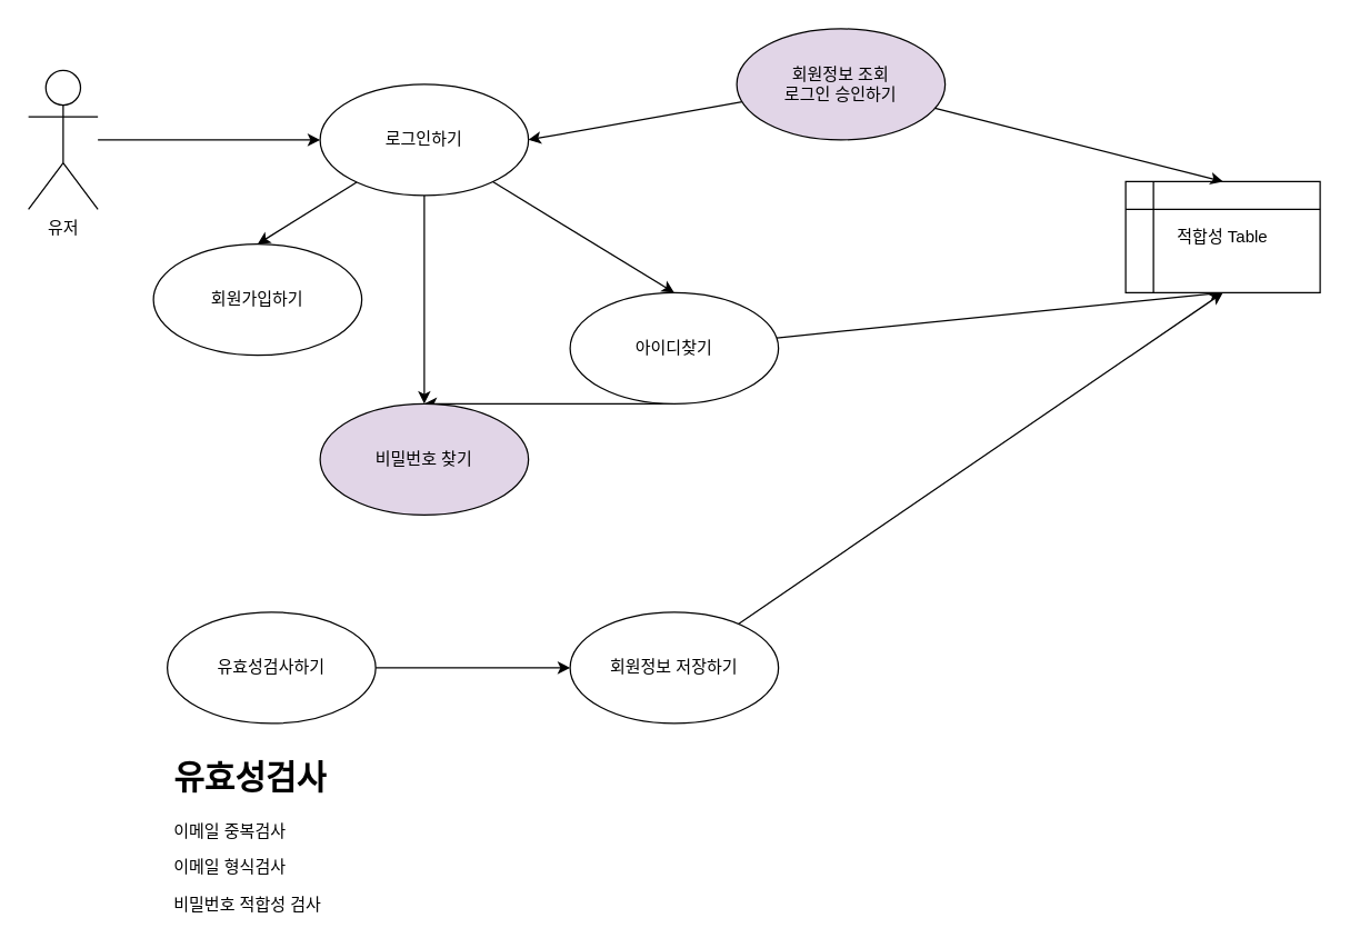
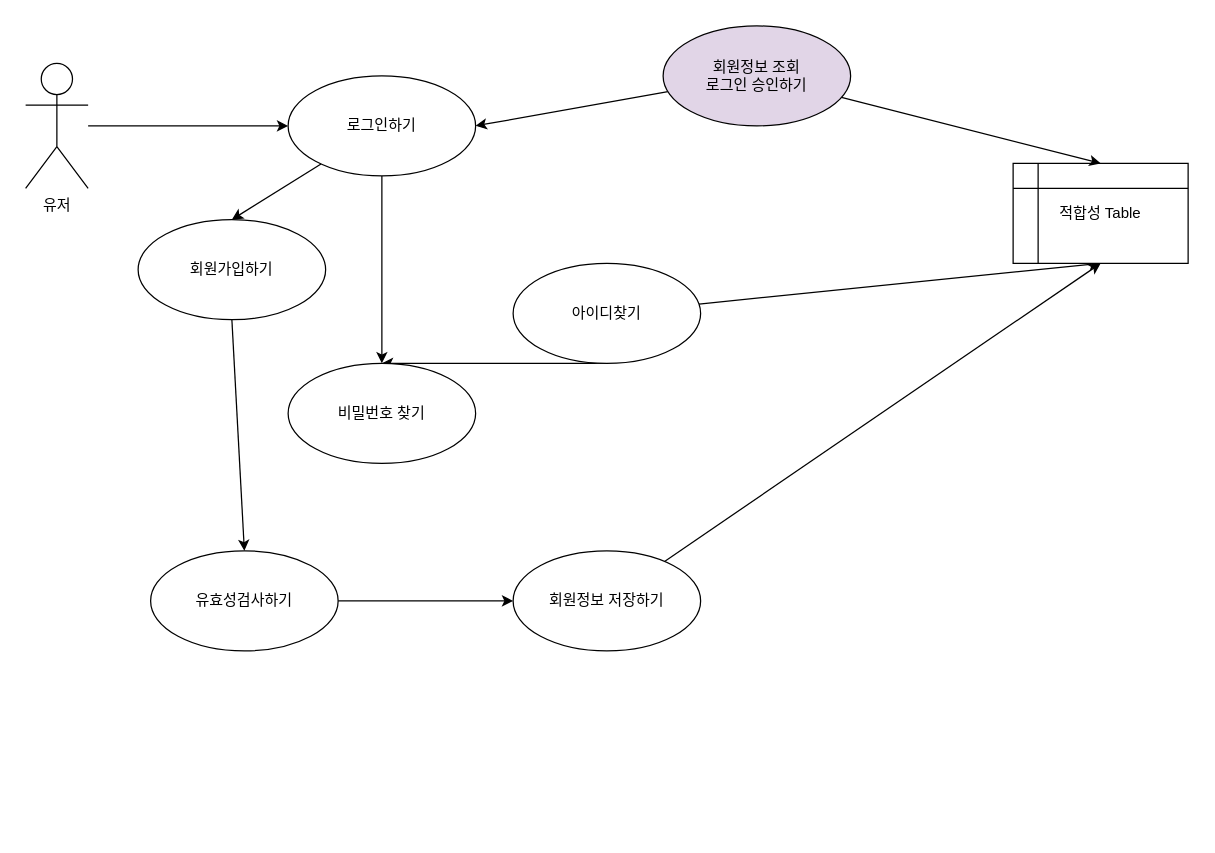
  <mxCell id="0" />
  <mxCell id="1" parent="0" />
  <mxCell id="2" style="edgeStyle=orthogonalEdgeStyle;rounded=0;orthogonalLoop=1;jettySize=auto;html=1;entryX=0;entryY=0.5;entryDx=0;entryDy=0;" edge="1" parent="1" source="3" target="7"><mxGeometry relative="1" as="geometry" /></mxCell>
  <mxCell id="3" value="유저" style="shape=umlActor;verticalLabelPosition=bottom;verticalAlign=top;html=1;outlineConnect=0;" vertex="1" parent="1"><mxGeometry x="20" y="50" width="50" height="100" as="geometry" /></mxCell>
  <mxCell id="4" style="rounded=0;orthogonalLoop=1;jettySize=auto;html=1;entryX=0.5;entryY=0;entryDx=0;entryDy=0;" edge="1" parent="1" source="7" target="9"><mxGeometry relative="1" as="geometry" /></mxCell>
- <mxCell id="5" style="rounded=0;orthogonalLoop=1;jettySize=auto;html=1;entryX=0.5;entryY=0;entryDx=0;entryDy=0;" edge="1" parent="1" source="7" target="12"><mxGeometry relative="1" as="geometry" /></mxCell>
  <mxCell id="6" style="rounded=0;orthogonalLoop=1;jettySize=auto;html=1;entryX=0.5;entryY=0;entryDx=0;entryDy=0;" edge="1" parent="1" source="7" target="13"><mxGeometry relative="1" as="geometry" /></mxCell>
  <mxCell id="7" value="로그인하기" style="ellipse;whiteSpace=wrap;html=1;" vertex="1" parent="1"><mxGeometry x="230" y="60" width="150" height="80" as="geometry" /></mxCell>
+ <mxCell id="8" style="rounded=0;orthogonalLoop=1;jettySize=auto;html=1;entryX=0.5;entryY=0;entryDx=0;entryDy=0;exitX=0.5;exitY=1;exitDx=0;exitDy=0;" edge="1" parent="1" source="9" target="15"><mxGeometry relative="1" as="geometry" /></mxCell>
  <mxCell id="9" value="회원가입하기" style="ellipse;whiteSpace=wrap;html=1;" vertex="1" parent="1"><mxGeometry x="110" y="175" width="150" height="80" as="geometry" /></mxCell>
  <mxCell id="10" style="rounded=0;orthogonalLoop=1;jettySize=auto;html=1;entryX=0.5;entryY=0;entryDx=0;entryDy=0;exitX=0.5;exitY=1;exitDx=0;exitDy=0;" edge="1" parent="1" source="12" target="13"><mxGeometry relative="1" as="geometry" /></mxCell>
  <mxCell id="11" style="rounded=0;orthogonalLoop=1;jettySize=auto;html=1;entryX=0.5;entryY=1;entryDx=0;entryDy=0;" edge="1" parent="1" source="12" target="19"><mxGeometry relative="1" as="geometry" /></mxCell>
  <mxCell id="12" value="아이디찾기" style="ellipse;whiteSpace=wrap;html=1;" vertex="1" parent="1"><mxGeometry x="410" y="210" width="150" height="80" as="geometry" /></mxCell>
- <mxCell id="13" value="비밀번호 찾기" style="ellipse;whiteSpace=wrap;html=1;fillColor=#e1d5e7;" vertex="1" parent="1"><mxGeometry x="230" y="290" width="150" height="80" as="geometry" /></mxCell>
+ <mxCell id="13" value="비밀번호 찾기" style="ellipse;whiteSpace=wrap;html=1;" vertex="1" parent="1"><mxGeometry x="230" y="290" width="150" height="80" as="geometry" /></mxCell>
  <mxCell id="14" style="rounded=0;orthogonalLoop=1;jettySize=auto;html=1;entryX=0;entryY=0.5;entryDx=0;entryDy=0;" edge="1" parent="1" source="15" target="18"><mxGeometry relative="1" as="geometry" /></mxCell>
  <mxCell id="15" value="유효성검사하기" style="ellipse;whiteSpace=wrap;html=1;" vertex="1" parent="1"><mxGeometry x="120" y="440" width="150" height="80" as="geometry" /></mxCell>
- <mxCell id="16" value="&lt;h1&gt;유효성검사&lt;/h1&gt;&lt;p&gt;이메일 중복검사&lt;/p&gt;&lt;p&gt;이메일 형식검사&lt;/p&gt;&lt;p&gt;비밀번호 적합성 검사&lt;/p&gt;" style="text;html=1;strokeColor=none;fillColor=none;spacing=5;spacingTop=-20;whiteSpace=wrap;overflow=hidden;rounded=0;" vertex="1" parent="1"><mxGeometry x="120" y="540" width="190" height="120" as="geometry" /></mxCell>
  <mxCell id="17" style="rounded=0;orthogonalLoop=1;jettySize=auto;html=1;entryX=0.5;entryY=1;entryDx=0;entryDy=0;" edge="1" parent="1" source="18" target="19"><mxGeometry relative="1" as="geometry" /></mxCell>
  <mxCell id="18" value="회원정보 저장하기" style="ellipse;whiteSpace=wrap;html=1;" vertex="1" parent="1"><mxGeometry x="410" y="440" width="150" height="80" as="geometry" /></mxCell>
  <mxCell id="19" value="적합성 Table" style="shape=internalStorage;whiteSpace=wrap;html=1;backgroundOutline=1;" vertex="1" parent="1"><mxGeometry x="810" y="130" width="140" height="80" as="geometry" /></mxCell>
  <mxCell id="20" style="rounded=0;orthogonalLoop=1;jettySize=auto;html=1;entryX=1;entryY=0.5;entryDx=0;entryDy=0;" edge="1" parent="1" source="22" target="7"><mxGeometry relative="1" as="geometry" /></mxCell>
  <mxCell id="21" style="rounded=0;orthogonalLoop=1;jettySize=auto;html=1;entryX=0.5;entryY=0;entryDx=0;entryDy=0;" edge="1" parent="1" source="22" target="19"><mxGeometry relative="1" as="geometry" /></mxCell>
  <mxCell id="22" value="회원정보 조회&lt;br&gt;로그인 승인하기" style="ellipse;whiteSpace=wrap;html=1;fillColor=#e1d5e7;" vertex="1" parent="1"><mxGeometry x="530" y="20" width="150" height="80" as="geometry" /></mxCell>
